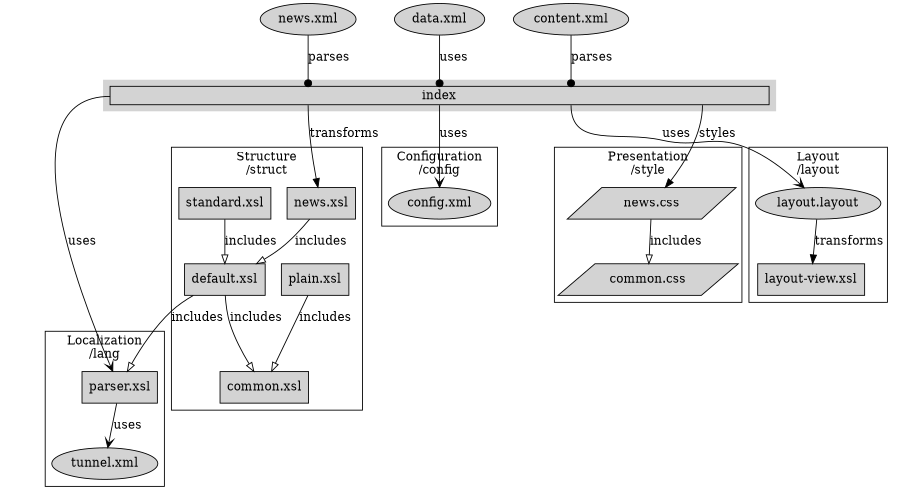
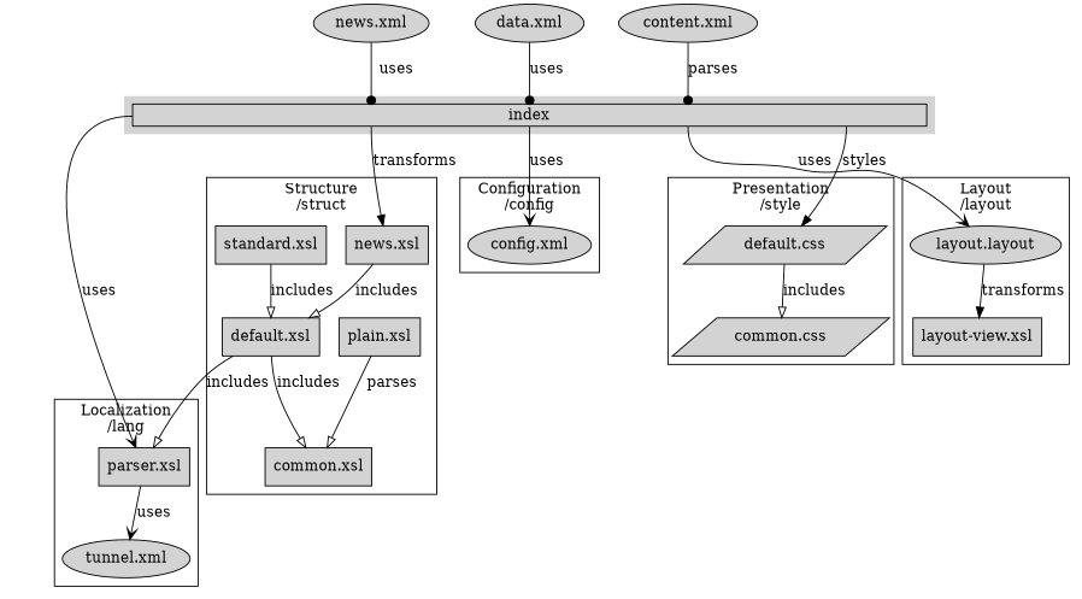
  digraph {
    compound=true
    node [shape=box style=filled]
    edge [arrowhead=onormal]
    n1 [label="tunnel.xml" shape=ellipse]
    n2 [label="parser.xsl"]
    n3 [label="common.xsl"]
    n4 [label="default.xsl"]
    n5 [label="news.xsl"]
    n6 [label="plain.xsl"]
    n7 [label="standard.xsl"]
    n8 [label="config.xml" shape=ellipse]
    n9 [label="layout.layout" shape=ellipse]
    n10 [label="layout-view.xsl"]
    n11 [label="common.css" shape=parallelogram]
-   n12 [label="news.css" shape=parallelogram]
+   n12 [label="default.css" shape=parallelogram]
    n13 [label=<       <table cellborder="0" cellspacing="0"><tr>         <td port="p0" width="150">&nbsp;</td>         <td port="p1" width="150">&nbsp;</td>         <td port="p2" width="150">index</td>         <td port="p3" width="150">&nbsp;</td>         <td port="p4" width="150">&nbsp;</td>       </tr></table>> shape=plaintext]
    n14 [label="content.xml" shape=ellipse]
    n15 [label="data.xml" shape=ellipse]
    n16 [label="news.xml" shape=ellipse]
    subgraph cluster_1 {
      label="Localization\n/lang"
      n1
      n2
    }
    subgraph cluster_2 {
      label="Structure\n/struct"
      n3
      n4
      n5
      n6
      n7
    }
    subgraph cluster_3 {
      label="Configuration\n/config"
      n8
    }
    subgraph cluster_4 {
      label="Layout\n/layout"
      n9
      n10
    }
    subgraph cluster_5 {
      label="Presentation\n/style"
      n11
      n12
    }
    n2 -> n1 [arrowhead=vee label=uses]
    n4 -> n2 [label=includes]
    n4 -> n3 [label=includes]
    n5 -> n4 [label=includes]
-   n6 -> n3 [label=includes]
+   n6 -> n3 [label=parses]
    n7 -> n4 [label=includes]
    n9 -> n10 [arrowhead=normal label=transforms]
    n12 -> n11 [label=includes]
    n13 -> n2 [arrowhead=vee label=uses tailport=p0]
    n13 -> n5 [arrowhead=normal label=transforms tailport=p1]
    n13 -> n8 [arrowhead=vee label=uses tailport=p2]
    n13 -> n9 [arrowhead=vee label=uses tailport=p3]
    n13 -> n12 [arrowhead=normal label=styles tailport=p4]
    n14 -> n13 [arrowhead=dot headport=p3 label=parses]
    n15 -> n13 [arrowhead=dot headport=p2 label=uses]
-   n16 -> n13 [arrowhead=dot headport=p1 label=parses]
+   n16 -> n13 [arrowhead=dot headport=p1 label=uses]
  }
